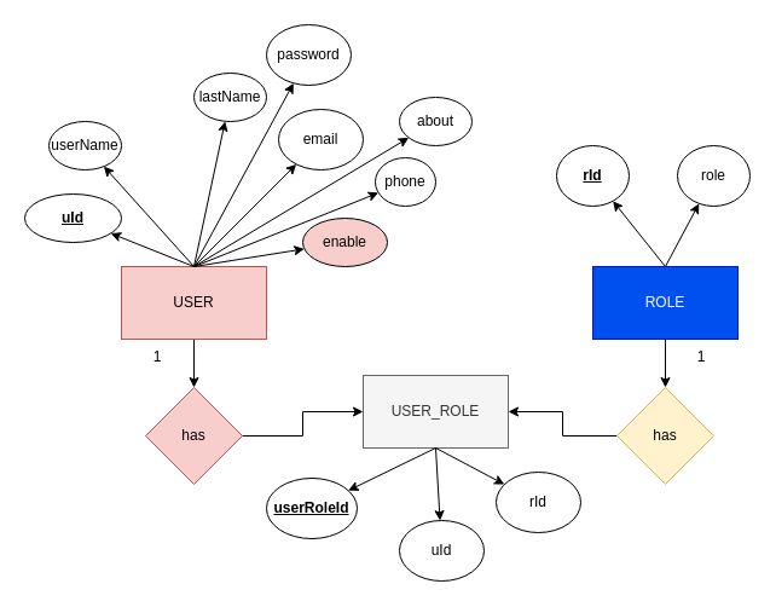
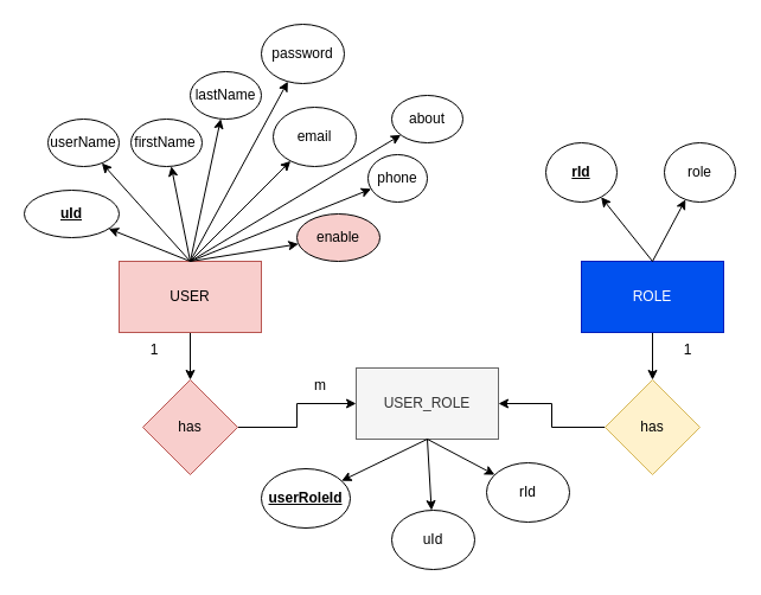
  <mxCell id="0" />
  <mxCell id="1" parent="0" />
  <mxCell id="2" value="" style="edgeStyle=orthogonalEdgeStyle;rounded=0;orthogonalLoop=1;jettySize=auto;html=1;" parent="1" source="3" target="30" edge="1"><mxGeometry relative="1" as="geometry" /></mxCell>
  <mxCell id="3" value="USER" style="rounded=0;whiteSpace=wrap;html=1;fillColor=#f8cecc;strokeColor=#b85450;" parent="1" vertex="1"><mxGeometry x="100" y="220" width="120" height="60" as="geometry" /></mxCell>
+ <mxCell id="4" value="firstName&lt;span style=&quot;white-space: pre;&quot;&gt;&#09;&lt;/span&gt;" style="ellipse;whiteSpace=wrap;html=1;" parent="1" vertex="1"><mxGeometry x="110" y="100" width="60" height="40" as="geometry" /></mxCell>
+ <mxCell id="5" value="" style="endArrow=classic;html=1;rounded=0;exitX=0.5;exitY=0;exitDx=0;exitDy=0;" parent="1" source="3" target="4" edge="1"><mxGeometry width="50" height="50" relative="1" as="geometry"><mxPoint x="370" y="300" as="sourcePoint" /><mxPoint x="400" y="250" as="targetPoint" /><Array as="points" /></mxGeometry></mxCell>
  <mxCell id="6" value="lastName" style="ellipse;whiteSpace=wrap;html=1;" parent="1" vertex="1"><mxGeometry x="160" y="60" width="60" height="40" as="geometry" /></mxCell>
  <mxCell id="7" value="" style="endArrow=classic;html=1;rounded=0;" parent="1" target="6" edge="1"><mxGeometry width="50" height="50" relative="1" as="geometry"><mxPoint x="160" y="220" as="sourcePoint" /><mxPoint x="410" y="260" as="targetPoint" /><Array as="points" /></mxGeometry></mxCell>
  <mxCell id="8" value="&lt;u&gt;uId&lt;/u&gt;" style="ellipse;whiteSpace=wrap;html=1;fontStyle=1" parent="1" vertex="1"><mxGeometry x="20" y="160" width="80" height="40" as="geometry" /></mxCell>
  <mxCell id="9" value="" style="endArrow=classic;html=1;rounded=0;exitX=0.5;exitY=0;exitDx=0;exitDy=0;" parent="1" source="3" target="8" edge="1"><mxGeometry width="50" height="50" relative="1" as="geometry"><mxPoint x="180" y="240" as="sourcePoint" /><mxPoint x="420" y="270" as="targetPoint" /><Array as="points" /></mxGeometry></mxCell>
  <mxCell id="10" value="userName" style="ellipse;whiteSpace=wrap;html=1;" parent="1" vertex="1"><mxGeometry x="40" y="100" width="60" height="40" as="geometry" /></mxCell>
  <mxCell id="11" value="" style="endArrow=classic;html=1;rounded=0;" parent="1" target="10" edge="1"><mxGeometry width="50" height="50" relative="1" as="geometry"><mxPoint x="160" y="220" as="sourcePoint" /><mxPoint x="430" y="280" as="targetPoint" /><Array as="points" /></mxGeometry></mxCell>
  <mxCell id="12" value="phone" style="ellipse;whiteSpace=wrap;html=1;" parent="1" vertex="1"><mxGeometry x="310" y="130" width="50" height="40" as="geometry" /></mxCell>
  <mxCell id="13" value="" style="endArrow=classic;html=1;rounded=0;" parent="1" target="12" edge="1"><mxGeometry width="50" height="50" relative="1" as="geometry"><mxPoint x="160" y="220" as="sourcePoint" /><mxPoint x="440" y="290" as="targetPoint" /><Array as="points" /></mxGeometry></mxCell>
  <mxCell id="14" value="email" style="ellipse;whiteSpace=wrap;html=1;" parent="1" vertex="1"><mxGeometry x="230" y="90" width="70" height="50" as="geometry" /></mxCell>
  <mxCell id="15" value="" style="endArrow=classic;html=1;rounded=0;" parent="1" target="14" edge="1"><mxGeometry width="50" height="50" relative="1" as="geometry"><mxPoint x="160" y="220" as="sourcePoint" /><mxPoint x="450" y="300" as="targetPoint" /><Array as="points" /></mxGeometry></mxCell>
  <mxCell id="16" value="password" style="ellipse;whiteSpace=wrap;html=1;" parent="1" vertex="1"><mxGeometry x="220" y="20" width="70" height="50" as="geometry" /></mxCell>
  <mxCell id="17" value="" style="endArrow=classic;html=1;rounded=0;exitX=0.5;exitY=0;exitDx=0;exitDy=0;" parent="1" source="3" target="16" edge="1"><mxGeometry width="50" height="50" relative="1" as="geometry"><mxPoint x="400" y="215" as="sourcePoint" /><mxPoint x="640" y="245" as="targetPoint" /><Array as="points" /></mxGeometry></mxCell>
  <mxCell id="18" value="about" style="ellipse;whiteSpace=wrap;html=1;" parent="1" vertex="1"><mxGeometry x="330" width="60" height="40" as="geometry" y="80" /></mxCell>
  <mxCell id="19" value="" style="endArrow=classic;html=1;rounded=0;" parent="1" target="18" edge="1"><mxGeometry width="50" height="50" relative="1" as="geometry"><mxPoint x="160" y="220" as="sourcePoint" /><mxPoint x="330" y="420" as="targetPoint" /><Array as="points" /></mxGeometry></mxCell>
  <mxCell id="20" value="enable" style="ellipse;whiteSpace=wrap;html=1;fillColor=#f8cecc;" parent="1" vertex="1"><mxGeometry x="250" y="180" width="70" height="40" as="geometry" /></mxCell>
  <mxCell id="21" value="" style="endArrow=classic;html=1;rounded=0;exitX=0.5;exitY=0;exitDx=0;exitDy=0;" parent="1" source="3" target="20" edge="1"><mxGeometry width="50" height="50" relative="1" as="geometry"><mxPoint x="250" y="430" as="sourcePoint" /><mxPoint x="490" y="460" as="targetPoint" /><Array as="points" /></mxGeometry></mxCell>
  <mxCell id="22" value="" style="edgeStyle=orthogonalEdgeStyle;rounded=0;orthogonalLoop=1;jettySize=auto;html=1;" parent="1" source="23" target="32" edge="1"><mxGeometry relative="1" as="geometry" /></mxCell>
  <mxCell id="23" value="ROLE" style="rounded=0;whiteSpace=wrap;html=1;fillColor=#0050ef;strokeColor=#001DBC;fontColor=#ffffff;" parent="1" vertex="1"><mxGeometry x="490" y="220" width="120" height="60" as="geometry" /></mxCell>
  <mxCell id="24" value="role" style="ellipse;whiteSpace=wrap;html=1;" parent="1" vertex="1"><mxGeometry x="560" y="120" width="60" height="50" as="geometry" /></mxCell>
  <mxCell id="25" value="" style="endArrow=classic;html=1;rounded=0;" parent="1" target="24" edge="1"><mxGeometry width="50" height="50" relative="1" as="geometry"><mxPoint x="550" y="220" as="sourcePoint" /><mxPoint x="490" y="340" as="targetPoint" /><Array as="points" /></mxGeometry></mxCell>
  <mxCell id="26" value="rId" style="ellipse;whiteSpace=wrap;html=1;fontStyle=5" parent="1" vertex="1"><mxGeometry x="460" y="120" width="60" height="50" as="geometry" /></mxCell>
  <mxCell id="27" value="" style="endArrow=classic;html=1;rounded=0;exitX=0.5;exitY=0;exitDx=0;exitDy=0;" parent="1" target="26" edge="1"><mxGeometry width="50" height="50" relative="1" as="geometry"><mxPoint x="550" y="220" as="sourcePoint" /><mxPoint x="790" y="250" as="targetPoint" /><Array as="points" /></mxGeometry></mxCell>
  <mxCell id="28" value="USER_ROLE" style="rounded=0;whiteSpace=wrap;html=1;fillColor=#f5f5f5;fontColor=#333333;strokeColor=#666666;" parent="1" vertex="1"><mxGeometry x="300" y="310" width="120" height="60" as="geometry" /></mxCell>
  <mxCell id="29" style="edgeStyle=orthogonalEdgeStyle;rounded=0;orthogonalLoop=1;jettySize=auto;html=1;entryX=0;entryY=0.5;entryDx=0;entryDy=0;" parent="1" source="30" target="28" edge="1"><mxGeometry relative="1" as="geometry" /></mxCell>
  <mxCell id="30" value="has" style="rhombus;whiteSpace=wrap;html=1;fillColor=#f8cecc;strokeColor=#b85450;rounded=0;" parent="1" vertex="1"><mxGeometry x="120" y="320" width="80" height="80" as="geometry" /></mxCell>
  <mxCell id="31" style="edgeStyle=orthogonalEdgeStyle;rounded=0;orthogonalLoop=1;jettySize=auto;html=1;entryX=1;entryY=0.5;entryDx=0;entryDy=0;" parent="1" source="32" target="28" edge="1"><mxGeometry relative="1" as="geometry" /></mxCell>
  <mxCell id="32" value="has" style="rhombus;whiteSpace=wrap;html=1;fillColor=#fff2cc;strokeColor=#d6b656;rounded=0;" parent="1" vertex="1"><mxGeometry x="510" y="320" width="80" height="80" as="geometry" /></mxCell>
  <mxCell id="33" value="rId" style="ellipse;whiteSpace=wrap;html=1;" parent="1" vertex="1"><mxGeometry x="410" y="390" width="70" height="50" as="geometry" /></mxCell>
  <mxCell id="34" value="" style="endArrow=classic;html=1;rounded=0;" parent="1" target="33" edge="1"><mxGeometry width="50" height="50" relative="1" as="geometry"><mxPoint x="360" y="370" as="sourcePoint" /><mxPoint x="510" y="360" as="targetPoint" /><Array as="points" /></mxGeometry></mxCell>
  <mxCell id="35" value="uId" style="ellipse;whiteSpace=wrap;html=1;" parent="1" vertex="1"><mxGeometry x="330" y="430" width="70" height="50" as="geometry" /></mxCell>
  <mxCell id="36" value="" style="endArrow=classic;html=1;rounded=0;" parent="1" target="35" edge="1"><mxGeometry width="50" height="50" relative="1" as="geometry"><mxPoint x="360" y="370" as="sourcePoint" /><mxPoint x="520" y="370" as="targetPoint" /><Array as="points" /></mxGeometry></mxCell>
  <mxCell id="37" value="&lt;b&gt;&lt;u&gt;userRoleId&lt;/u&gt;&lt;/b&gt;" style="ellipse;whiteSpace=wrap;html=1;" parent="1" vertex="1"><mxGeometry x="220" y="395" width="75" height="50" as="geometry" /></mxCell>
  <mxCell id="38" value="" style="endArrow=classic;html=1;rounded=0;" parent="1" target="37" edge="1"><mxGeometry width="50" height="50" relative="1" as="geometry"><mxPoint x="360" y="370" as="sourcePoint" /><mxPoint x="560" y="520" as="targetPoint" /><Array as="points" /></mxGeometry></mxCell>
  <mxCell id="39" value="1" style="text;html=1;strokeColor=none;fillColor=none;align=center;verticalAlign=middle;whiteSpace=wrap;rounded=0;" parent="1" vertex="1"><mxGeometry x="550" y="280" width="60" height="30" as="geometry" /></mxCell>
+ <mxCell id="40" value="m" style="text;html=1;strokeColor=none;fillColor=none;align=center;verticalAlign=middle;whiteSpace=wrap;rounded=0;" parent="1" vertex="1"><mxGeometry x="240" y="310" width="60" height="30" as="geometry" /></mxCell>
  <mxCell id="41" value="1" style="text;html=1;strokeColor=none;fillColor=none;align=center;verticalAlign=middle;whiteSpace=wrap;rounded=0;" parent="1" vertex="1"><mxGeometry x="100" y="280" width="60" height="30" as="geometry" /></mxCell>
